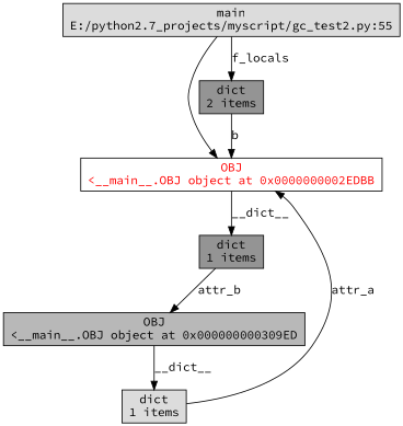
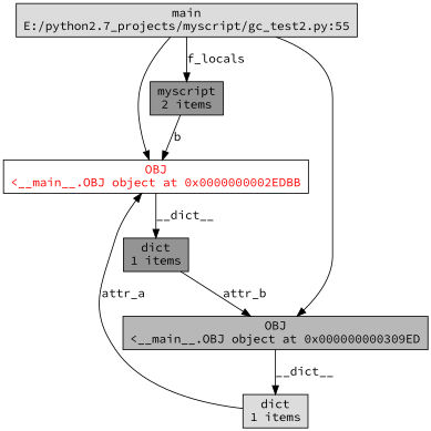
  digraph {
    fontname="Source Code Pro"
    node [fillcolor="0,0,0.58" fontname="Source Code Pro" shape=box style=filled]
    edge [fontname="Source Code Pro" weight=10]
    n1 [fillcolor="0,0,1" fontcolor=red label="OBJ\n<__main__.OBJ object at 0x0000000002EDBB"]
    n2 [label="dict\n1 items"]
    n3 [fillcolor="0,0,0.72" label="OBJ\n<__main__.OBJ object at 0x000000000309ED"]
    n4 [fillcolor="0,0,0.86" label="main\nE:/python2.7_projects/myscript/gc_test2.py:55"]
-   n5 [label="dict\n2 items"]
+   n5 [label="myscript\n2 items"]
    n6 [fillcolor="0,0,0.86" label="dict\n1 items"]
    n1 -> n2 [label=__dict__]
    n2 -> n3 [label=attr_b weight=2]
    n3 -> n6 [label=__dict__]
    n4 -> n1 [weight=""]
+   n4 -> n3 [weight=""]
    n4 -> n5 [label=f_locals]
    n5 -> n1 [label=b weight=2]
    n6 -> n1 [label=attr_a weight=2]
  }
